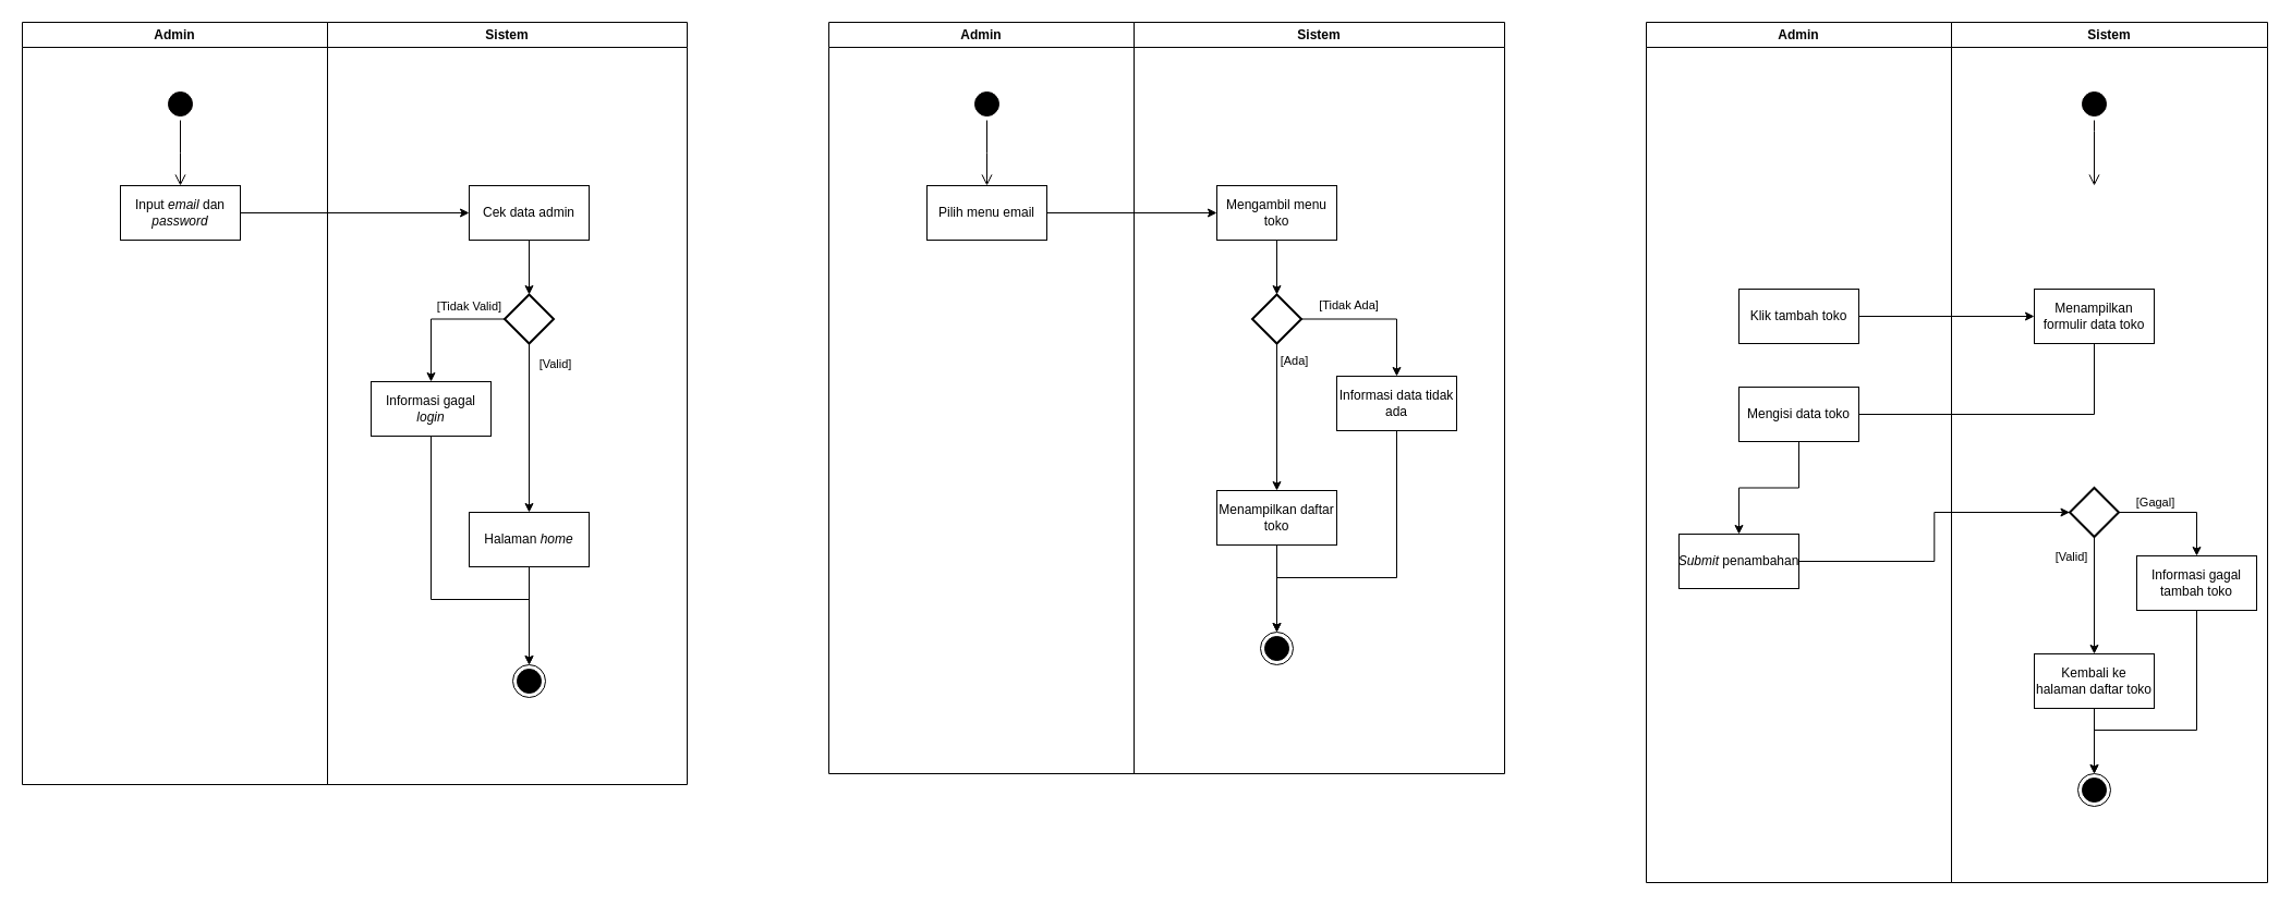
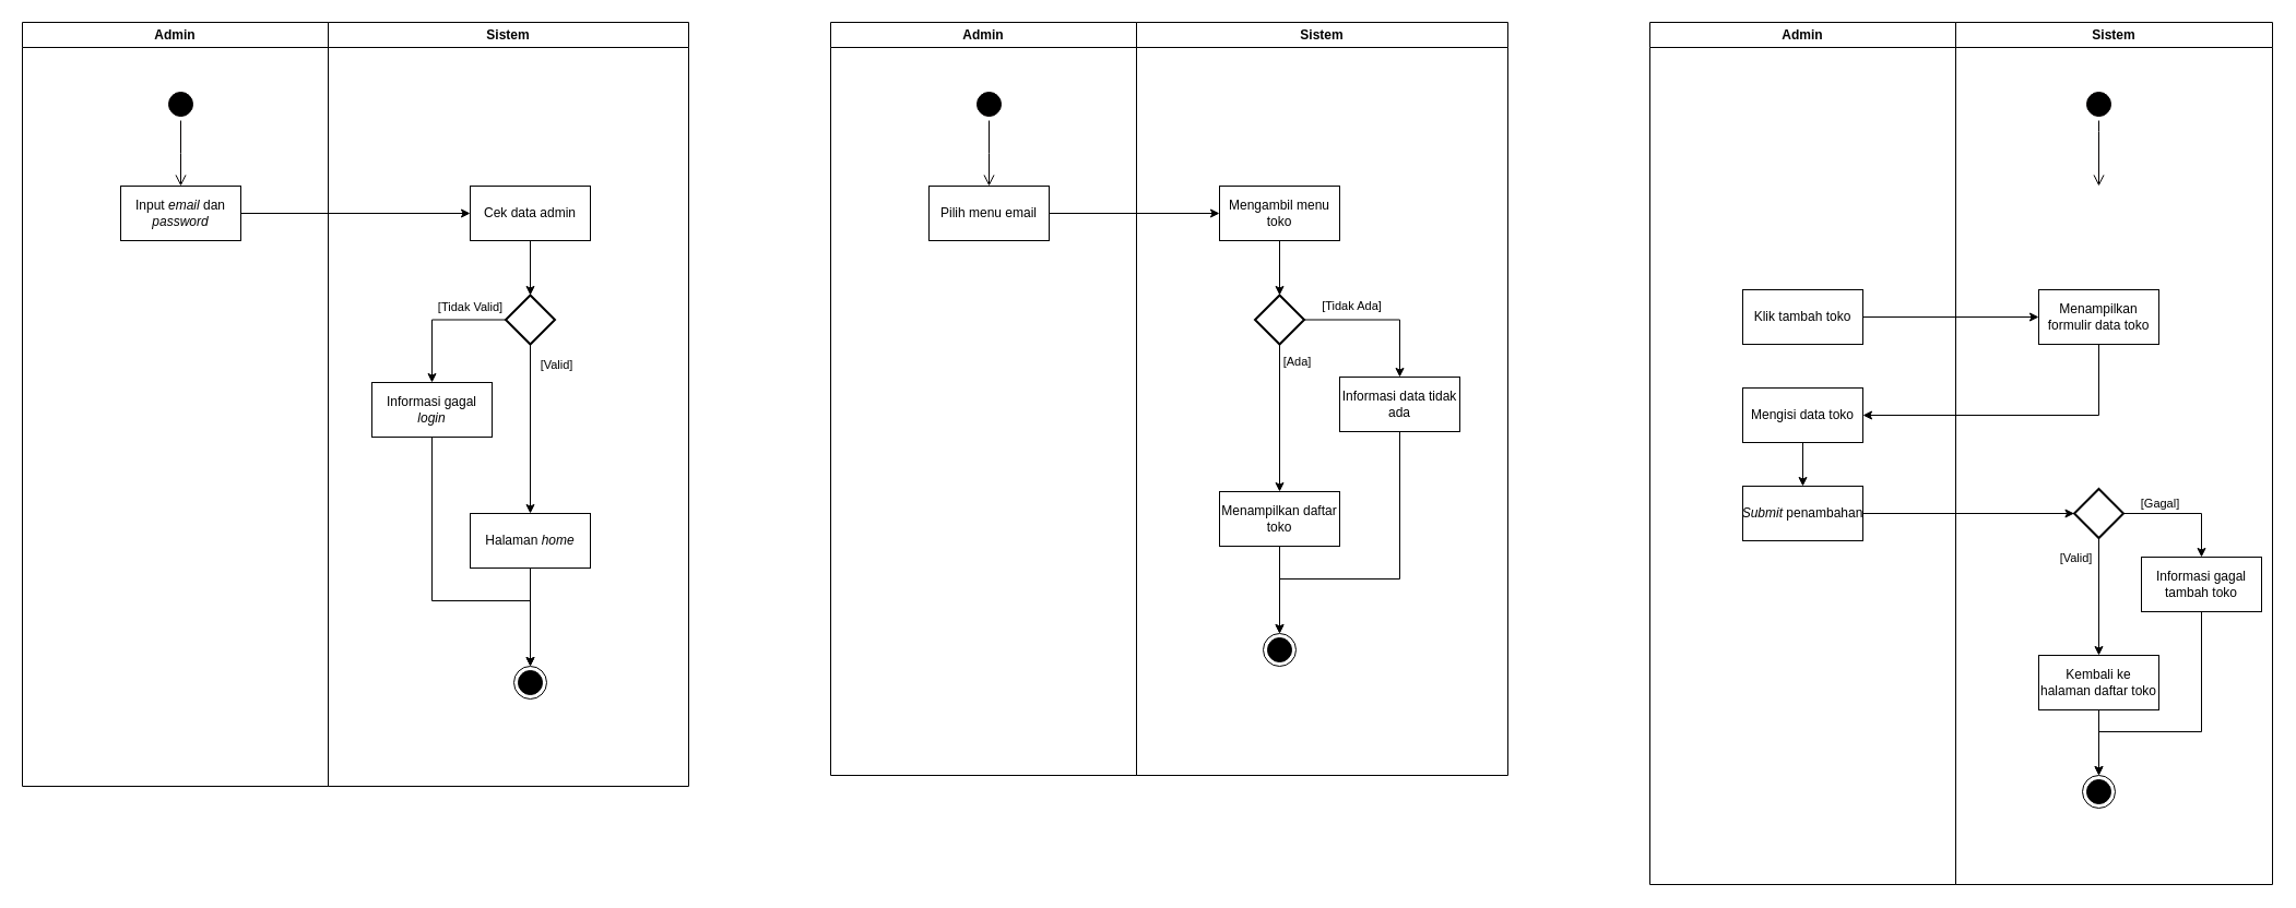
  <mxCell id="0" />
  <mxCell id="1" parent="0" />
  <mxCell id="2" value="" style="group;movable=1;resizable=1;rotatable=1;deletable=1;editable=1;locked=0;connectable=1;" vertex="1" connectable="0" parent="1"><mxGeometry x="20" y="20" width="610" height="700" as="geometry" /></mxCell>
  <mxCell id="3" value="Admin" style="swimlane;whiteSpace=wrap;html=1;movable=1;resizable=1;rotatable=1;deletable=1;editable=1;locked=0;connectable=1;" vertex="1" parent="2"><mxGeometry width="280" height="700" as="geometry" /></mxCell>
  <mxCell id="4" value="" style="ellipse;html=1;shape=startState;fillColor=#000000;strokeColor=#030000;movable=1;resizable=1;rotatable=1;deletable=1;editable=1;locked=0;connectable=1;" vertex="1" parent="3"><mxGeometry x="130" y="60" width="30" height="30" as="geometry" /></mxCell>
  <mxCell id="5" value="" style="edgeStyle=orthogonalEdgeStyle;html=1;verticalAlign=bottom;endArrow=open;endSize=8;strokeColor=#030000;rounded=0;movable=1;resizable=1;rotatable=1;deletable=1;editable=1;locked=0;connectable=1;" edge="1" source="4" parent="3"><mxGeometry relative="1" as="geometry"><mxPoint x="145" y="150" as="targetPoint" /></mxGeometry></mxCell>
  <mxCell id="6" value="Input &lt;i&gt;email&lt;/i&gt; dan &lt;i&gt;password&lt;/i&gt;" style="html=1;whiteSpace=wrap;movable=1;resizable=1;rotatable=1;deletable=1;editable=1;locked=0;connectable=1;" vertex="1" parent="3"><mxGeometry x="90" y="150" width="110" height="50" as="geometry" /></mxCell>
  <mxCell id="7" value="Sistem" style="swimlane;whiteSpace=wrap;html=1;movable=1;resizable=1;rotatable=1;deletable=1;editable=1;locked=0;connectable=1;" vertex="1" parent="2"><mxGeometry x="280" width="330" height="700" as="geometry" /></mxCell>
  <mxCell id="8" style="edgeStyle=orthogonalEdgeStyle;rounded=0;orthogonalLoop=1;jettySize=auto;html=1;movable=1;resizable=1;rotatable=1;deletable=1;editable=1;locked=0;connectable=1;" edge="1" parent="7" source="9" target="14"><mxGeometry relative="1" as="geometry" /></mxCell>
  <mxCell id="9" value="Cek data admin" style="html=1;whiteSpace=wrap;movable=1;resizable=1;rotatable=1;deletable=1;editable=1;locked=0;connectable=1;" vertex="1" parent="7"><mxGeometry x="130" y="150" width="110" height="50" as="geometry" /></mxCell>
  <mxCell id="10" value="" style="edgeStyle=orthogonalEdgeStyle;rounded=0;orthogonalLoop=1;jettySize=auto;html=1;movable=1;resizable=1;rotatable=1;deletable=1;editable=1;locked=0;connectable=1;" edge="1" parent="7" source="14" target="16"><mxGeometry relative="1" as="geometry" /></mxCell>
  <mxCell id="11" value="[Valid]" style="edgeLabel;html=1;align=center;verticalAlign=middle;resizable=1;points=[];movable=1;rotatable=1;deletable=1;editable=1;locked=0;connectable=1;" vertex="1" connectable="0" parent="10"><mxGeometry x="-0.773" y="3" relative="1" as="geometry"><mxPoint x="20" as="offset" /></mxGeometry></mxCell>
  <mxCell id="12" style="edgeStyle=orthogonalEdgeStyle;rounded=0;orthogonalLoop=1;jettySize=auto;html=1;exitX=0;exitY=0.5;exitDx=0;exitDy=0;exitPerimeter=0;movable=1;resizable=1;rotatable=1;deletable=1;editable=1;locked=0;connectable=1;" edge="1" parent="7" source="14" target="17"><mxGeometry relative="1" as="geometry" /></mxCell>
  <mxCell id="13" value="[Tidak Valid]" style="edgeLabel;html=1;align=center;verticalAlign=middle;resizable=1;points=[];movable=1;rotatable=1;deletable=1;editable=1;locked=0;connectable=1;" vertex="1" connectable="0" parent="12"><mxGeometry x="-0.512" relative="1" as="geometry"><mxPoint x="-2" y="-12" as="offset" /></mxGeometry></mxCell>
  <mxCell id="14" value="" style="strokeWidth=2;html=1;shape=mxgraph.flowchart.decision;whiteSpace=wrap;movable=1;resizable=1;rotatable=1;deletable=1;editable=1;locked=0;connectable=1;" vertex="1" parent="7"><mxGeometry x="162.5" y="250" width="45" height="45" as="geometry" /></mxCell>
  <mxCell id="15" value="" style="edgeStyle=orthogonalEdgeStyle;rounded=0;orthogonalLoop=1;jettySize=auto;html=1;movable=1;resizable=1;rotatable=1;deletable=1;editable=1;locked=0;connectable=1;" edge="1" parent="7" source="16" target="18"><mxGeometry relative="1" as="geometry" /></mxCell>
  <mxCell id="16" value="Halaman &lt;i&gt;home&lt;/i&gt;" style="html=1;whiteSpace=wrap;movable=1;resizable=1;rotatable=1;deletable=1;editable=1;locked=0;connectable=1;" vertex="1" parent="7"><mxGeometry x="130" y="450" width="110" height="50" as="geometry" /></mxCell>
  <mxCell id="17" value="Informasi gagal &lt;i&gt;login&lt;/i&gt;" style="html=1;whiteSpace=wrap;movable=1;resizable=1;rotatable=1;deletable=1;editable=1;locked=0;connectable=1;" vertex="1" parent="7"><mxGeometry x="40" y="330" width="110" height="50" as="geometry" /></mxCell>
  <mxCell id="18" value="" style="ellipse;html=1;shape=endState;fillColor=#000000;strokeColor=#000000;movable=1;resizable=1;rotatable=1;deletable=1;editable=1;locked=0;connectable=1;" vertex="1" parent="7"><mxGeometry x="170" y="590" width="30" height="30" as="geometry" /></mxCell>
  <mxCell id="19" style="edgeStyle=orthogonalEdgeStyle;rounded=0;orthogonalLoop=1;jettySize=auto;html=1;exitX=0.5;exitY=1;exitDx=0;exitDy=0;" edge="1" parent="7" source="17"><mxGeometry relative="1" as="geometry"><mxPoint x="185" y="590" as="targetPoint" /><Array as="points"><mxPoint x="95" y="530" /><mxPoint x="185" y="530" /></Array></mxGeometry></mxCell>
  <mxCell id="20" style="edgeStyle=orthogonalEdgeStyle;rounded=0;orthogonalLoop=1;jettySize=auto;html=1;entryX=0;entryY=0.5;entryDx=0;entryDy=0;movable=1;resizable=1;rotatable=1;deletable=1;editable=1;locked=0;connectable=1;" edge="1" parent="2" source="6" target="9"><mxGeometry relative="1" as="geometry" /></mxCell>
  <mxCell id="21" value="Admin" style="swimlane;whiteSpace=wrap;html=1;" vertex="1" parent="1"><mxGeometry x="760" y="20" width="280" height="690" as="geometry" /></mxCell>
  <mxCell id="22" value="" style="ellipse;html=1;shape=startState;fillColor=#000000;strokeColor=#030000;" vertex="1" parent="21"><mxGeometry x="130" y="60" width="30" height="30" as="geometry" /></mxCell>
  <mxCell id="23" value="" style="edgeStyle=orthogonalEdgeStyle;html=1;verticalAlign=bottom;endArrow=open;endSize=8;strokeColor=#030000;rounded=0;" edge="1" parent="21" source="22"><mxGeometry relative="1" as="geometry"><mxPoint x="145" y="150" as="targetPoint" /></mxGeometry></mxCell>
  <mxCell id="24" value="Pilih menu email" style="html=1;whiteSpace=wrap;" vertex="1" parent="21"><mxGeometry x="90" y="150" width="110" height="50" as="geometry" /></mxCell>
  <mxCell id="25" value="Sistem" style="swimlane;whiteSpace=wrap;html=1;movable=1;resizable=1;rotatable=1;deletable=1;editable=1;locked=0;connectable=1;" vertex="1" parent="1"><mxGeometry x="1040" y="20" width="340" height="690" as="geometry" /></mxCell>
  <mxCell id="26" style="edgeStyle=orthogonalEdgeStyle;rounded=0;orthogonalLoop=1;jettySize=auto;html=1;" edge="1" parent="25" source="27" target="32"><mxGeometry relative="1" as="geometry" /></mxCell>
  <mxCell id="27" value="Mengambil menu toko" style="html=1;whiteSpace=wrap;movable=1;resizable=1;rotatable=1;deletable=1;editable=1;locked=0;connectable=1;" vertex="1" parent="25"><mxGeometry x="76" y="150" width="110" height="50" as="geometry" /></mxCell>
  <mxCell id="28" value="" style="edgeStyle=orthogonalEdgeStyle;rounded=0;orthogonalLoop=1;jettySize=auto;html=1;" edge="1" parent="25" source="32" target="34"><mxGeometry relative="1" as="geometry" /></mxCell>
  <mxCell id="29" value="[Ada]" style="edgeLabel;html=1;align=center;verticalAlign=middle;resizable=0;points=[];" vertex="1" connectable="0" parent="28"><mxGeometry x="-0.773" y="3" relative="1" as="geometry"><mxPoint x="12" as="offset" /></mxGeometry></mxCell>
  <mxCell id="30" style="edgeStyle=orthogonalEdgeStyle;rounded=0;orthogonalLoop=1;jettySize=auto;html=1;exitX=1;exitY=0.5;exitDx=0;exitDy=0;exitPerimeter=0;entryX=0.5;entryY=0;entryDx=0;entryDy=0;" edge="1" parent="25" source="32" target="36"><mxGeometry relative="1" as="geometry" /></mxCell>
  <mxCell id="31" value="[Tidak Ada]" style="edgeLabel;html=1;align=center;verticalAlign=middle;resizable=0;points=[];" vertex="1" connectable="0" parent="30"><mxGeometry x="-0.547" relative="1" as="geometry"><mxPoint x="11" y="-13" as="offset" /></mxGeometry></mxCell>
  <mxCell id="32" value="" style="strokeWidth=2;html=1;shape=mxgraph.flowchart.decision;whiteSpace=wrap;" vertex="1" parent="25"><mxGeometry x="108.5" y="250" width="45" height="45" as="geometry" /></mxCell>
  <mxCell id="33" value="" style="edgeStyle=orthogonalEdgeStyle;rounded=0;orthogonalLoop=1;jettySize=auto;html=1;" edge="1" parent="25" source="34" target="37"><mxGeometry relative="1" as="geometry" /></mxCell>
  <mxCell id="34" value="Menampilkan daftar toko" style="html=1;whiteSpace=wrap;" vertex="1" parent="25"><mxGeometry x="76" y="430" width="110" height="50" as="geometry" /></mxCell>
  <mxCell id="35" style="edgeStyle=orthogonalEdgeStyle;rounded=0;orthogonalLoop=1;jettySize=auto;html=1;exitX=0.5;exitY=1;exitDx=0;exitDy=0;entryX=0.5;entryY=0;entryDx=0;entryDy=0;" edge="1" parent="25" source="36" target="37"><mxGeometry relative="1" as="geometry"><Array as="points"><mxPoint x="241" y="510" /><mxPoint x="131" y="510" /></Array></mxGeometry></mxCell>
  <mxCell id="36" value="Informasi data tidak ada" style="html=1;whiteSpace=wrap;" vertex="1" parent="25"><mxGeometry x="186" y="325" width="110" height="50" as="geometry" /></mxCell>
  <mxCell id="37" value="" style="ellipse;html=1;shape=endState;fillColor=#000000;strokeColor=#000000;movable=1;resizable=1;rotatable=1;deletable=1;editable=1;locked=0;connectable=1;" vertex="1" parent="25"><mxGeometry x="116" y="560" width="30" height="30" as="geometry" /></mxCell>
  <mxCell id="38" style="edgeStyle=orthogonalEdgeStyle;rounded=0;orthogonalLoop=1;jettySize=auto;html=1;entryX=0;entryY=0.5;entryDx=0;entryDy=0;" edge="1" parent="1" source="24" target="27"><mxGeometry relative="1" as="geometry" /></mxCell>
  <mxCell id="39" value="Admin" style="swimlane;whiteSpace=wrap;html=1;" vertex="1" parent="1"><mxGeometry x="1510" y="20" width="280" height="790" as="geometry" /></mxCell>
  <mxCell id="40" value="Klik tambah toko" style="html=1;whiteSpace=wrap;" vertex="1" parent="39"><mxGeometry x="85" y="245" width="110" height="50" as="geometry" /></mxCell>
  <mxCell id="41" value="" style="edgeStyle=orthogonalEdgeStyle;rounded=0;orthogonalLoop=1;jettySize=auto;html=1;" edge="1" parent="39" source="42" target="43"><mxGeometry relative="1" as="geometry" /></mxCell>
  <mxCell id="42" value="Mengisi data toko" style="html=1;whiteSpace=wrap;" vertex="1" parent="39"><mxGeometry x="85" y="335" width="110" height="50" as="geometry" /></mxCell>
- <mxCell id="43" value="&lt;i&gt;Submit&lt;/i&gt;&amp;nbsp;penambahan" style="html=1;whiteSpace=wrap;" vertex="1" parent="39"><mxGeometry x="30" y="470" width="110" height="50" as="geometry" /></mxCell>
+ <mxCell id="43" value="&lt;i&gt;Submit&lt;/i&gt;&amp;nbsp;penambahan" style="html=1;whiteSpace=wrap;" vertex="1" parent="39"><mxGeometry x="85" y="425" width="110" height="50" as="geometry" /></mxCell>
  <mxCell id="44" value="Sistem" style="swimlane;whiteSpace=wrap;html=1;movable=1;resizable=1;rotatable=1;deletable=1;editable=1;locked=0;connectable=1;" vertex="1" parent="1"><mxGeometry x="1790" y="20" width="290" height="790" as="geometry" /></mxCell>
  <mxCell id="45" value="Menampilkan formulir data toko" style="html=1;whiteSpace=wrap;" vertex="1" parent="44"><mxGeometry x="76" y="245" width="110" height="50" as="geometry" /></mxCell>
  <mxCell id="46" value="" style="ellipse;html=1;shape=startState;fillColor=#000000;strokeColor=#030000;" vertex="1" parent="44"><mxGeometry x="116" y="60" width="30" height="30" as="geometry" /></mxCell>
  <mxCell id="47" value="" style="edgeStyle=orthogonalEdgeStyle;html=1;verticalAlign=bottom;endArrow=open;endSize=8;strokeColor=#030000;rounded=0;" edge="1" parent="44" source="46"><mxGeometry relative="1" as="geometry"><mxPoint x="131" y="150" as="targetPoint" /><Array as="points"><mxPoint x="131" y="100" /><mxPoint x="131" y="100" /></Array></mxGeometry></mxCell>
  <mxCell id="48" style="edgeStyle=orthogonalEdgeStyle;rounded=0;orthogonalLoop=1;jettySize=auto;html=1;exitX=1;exitY=0.5;exitDx=0;exitDy=0;exitPerimeter=0;entryX=0.5;entryY=0;entryDx=0;entryDy=0;" edge="1" parent="44" source="52" target="54"><mxGeometry relative="1" as="geometry" /></mxCell>
  <mxCell id="49" value="[Gagal]" style="edgeLabel;html=1;align=center;verticalAlign=middle;resizable=0;points=[];" vertex="1" connectable="0" parent="48"><mxGeometry x="-0.462" relative="1" as="geometry"><mxPoint x="3" y="-10" as="offset" /></mxGeometry></mxCell>
  <mxCell id="50" style="edgeStyle=orthogonalEdgeStyle;rounded=0;orthogonalLoop=1;jettySize=auto;html=1;exitX=0.5;exitY=1;exitDx=0;exitDy=0;exitPerimeter=0;" edge="1" parent="44" source="52" target="56"><mxGeometry relative="1" as="geometry" /></mxCell>
  <mxCell id="51" value="[Valid]" style="edgeLabel;html=1;align=center;verticalAlign=middle;resizable=0;points=[];" vertex="1" connectable="0" parent="50"><mxGeometry x="-0.561" y="1" relative="1" as="geometry"><mxPoint x="-23" y="-6" as="offset" /></mxGeometry></mxCell>
  <mxCell id="52" value="" style="strokeWidth=2;html=1;shape=mxgraph.flowchart.decision;whiteSpace=wrap;" vertex="1" parent="44"><mxGeometry x="108.5" y="427.5" width="45" height="45" as="geometry" /></mxCell>
  <mxCell id="53" style="edgeStyle=orthogonalEdgeStyle;rounded=0;orthogonalLoop=1;jettySize=auto;html=1;exitX=0.5;exitY=1;exitDx=0;exitDy=0;entryX=0.5;entryY=0;entryDx=0;entryDy=0;" edge="1" parent="44" source="54" target="57"><mxGeometry relative="1" as="geometry"><Array as="points"><mxPoint x="225" y="650" /><mxPoint x="131" y="650" /></Array></mxGeometry></mxCell>
  <mxCell id="54" value="Informasi gagal tambah toko" style="html=1;whiteSpace=wrap;" vertex="1" parent="44"><mxGeometry x="170" y="490" width="110" height="50" as="geometry" /></mxCell>
  <mxCell id="55" value="" style="edgeStyle=orthogonalEdgeStyle;rounded=0;orthogonalLoop=1;jettySize=auto;html=1;" edge="1" parent="44" source="56" target="57"><mxGeometry relative="1" as="geometry" /></mxCell>
  <mxCell id="56" value="Kembali ke halaman daftar toko" style="html=1;whiteSpace=wrap;" vertex="1" parent="44"><mxGeometry x="76" y="580" width="110" height="50" as="geometry" /></mxCell>
  <mxCell id="57" value="" style="ellipse;html=1;shape=endState;fillColor=#000000;strokeColor=#000000;movable=1;resizable=1;rotatable=1;deletable=1;editable=1;locked=0;connectable=1;" vertex="1" parent="44"><mxGeometry x="116" y="690" width="30" height="30" as="geometry" /></mxCell>
  <mxCell id="58" style="edgeStyle=orthogonalEdgeStyle;rounded=0;orthogonalLoop=1;jettySize=auto;html=1;exitX=1;exitY=0.5;exitDx=0;exitDy=0;" edge="1" parent="1" source="40" target="45"><mxGeometry relative="1" as="geometry" /></mxCell>
- <mxCell id="59" style="edgeStyle=orthogonalEdgeStyle;rounded=0;orthogonalLoop=1;jettySize=auto;html=1;entryX=1;entryY=0.5;entryDx=0;entryDy=0;endArrow=none;" edge="1" parent="1" source="45" target="42"><mxGeometry relative="1" as="geometry"><Array as="points"><mxPoint x="1921" y="380" /></Array></mxGeometry></mxCell>
+ <mxCell id="59" style="edgeStyle=orthogonalEdgeStyle;rounded=0;orthogonalLoop=1;jettySize=auto;html=1;entryX=1;entryY=0.5;entryDx=0;entryDy=0;" edge="1" parent="1" source="45" target="42"><mxGeometry relative="1" as="geometry"><Array as="points"><mxPoint x="1921" y="380" /></Array></mxGeometry></mxCell>
  <mxCell id="60" style="edgeStyle=orthogonalEdgeStyle;rounded=0;orthogonalLoop=1;jettySize=auto;html=1;exitX=1;exitY=0.5;exitDx=0;exitDy=0;" edge="1" parent="1" source="43" target="52"><mxGeometry relative="1" as="geometry" /></mxCell>
